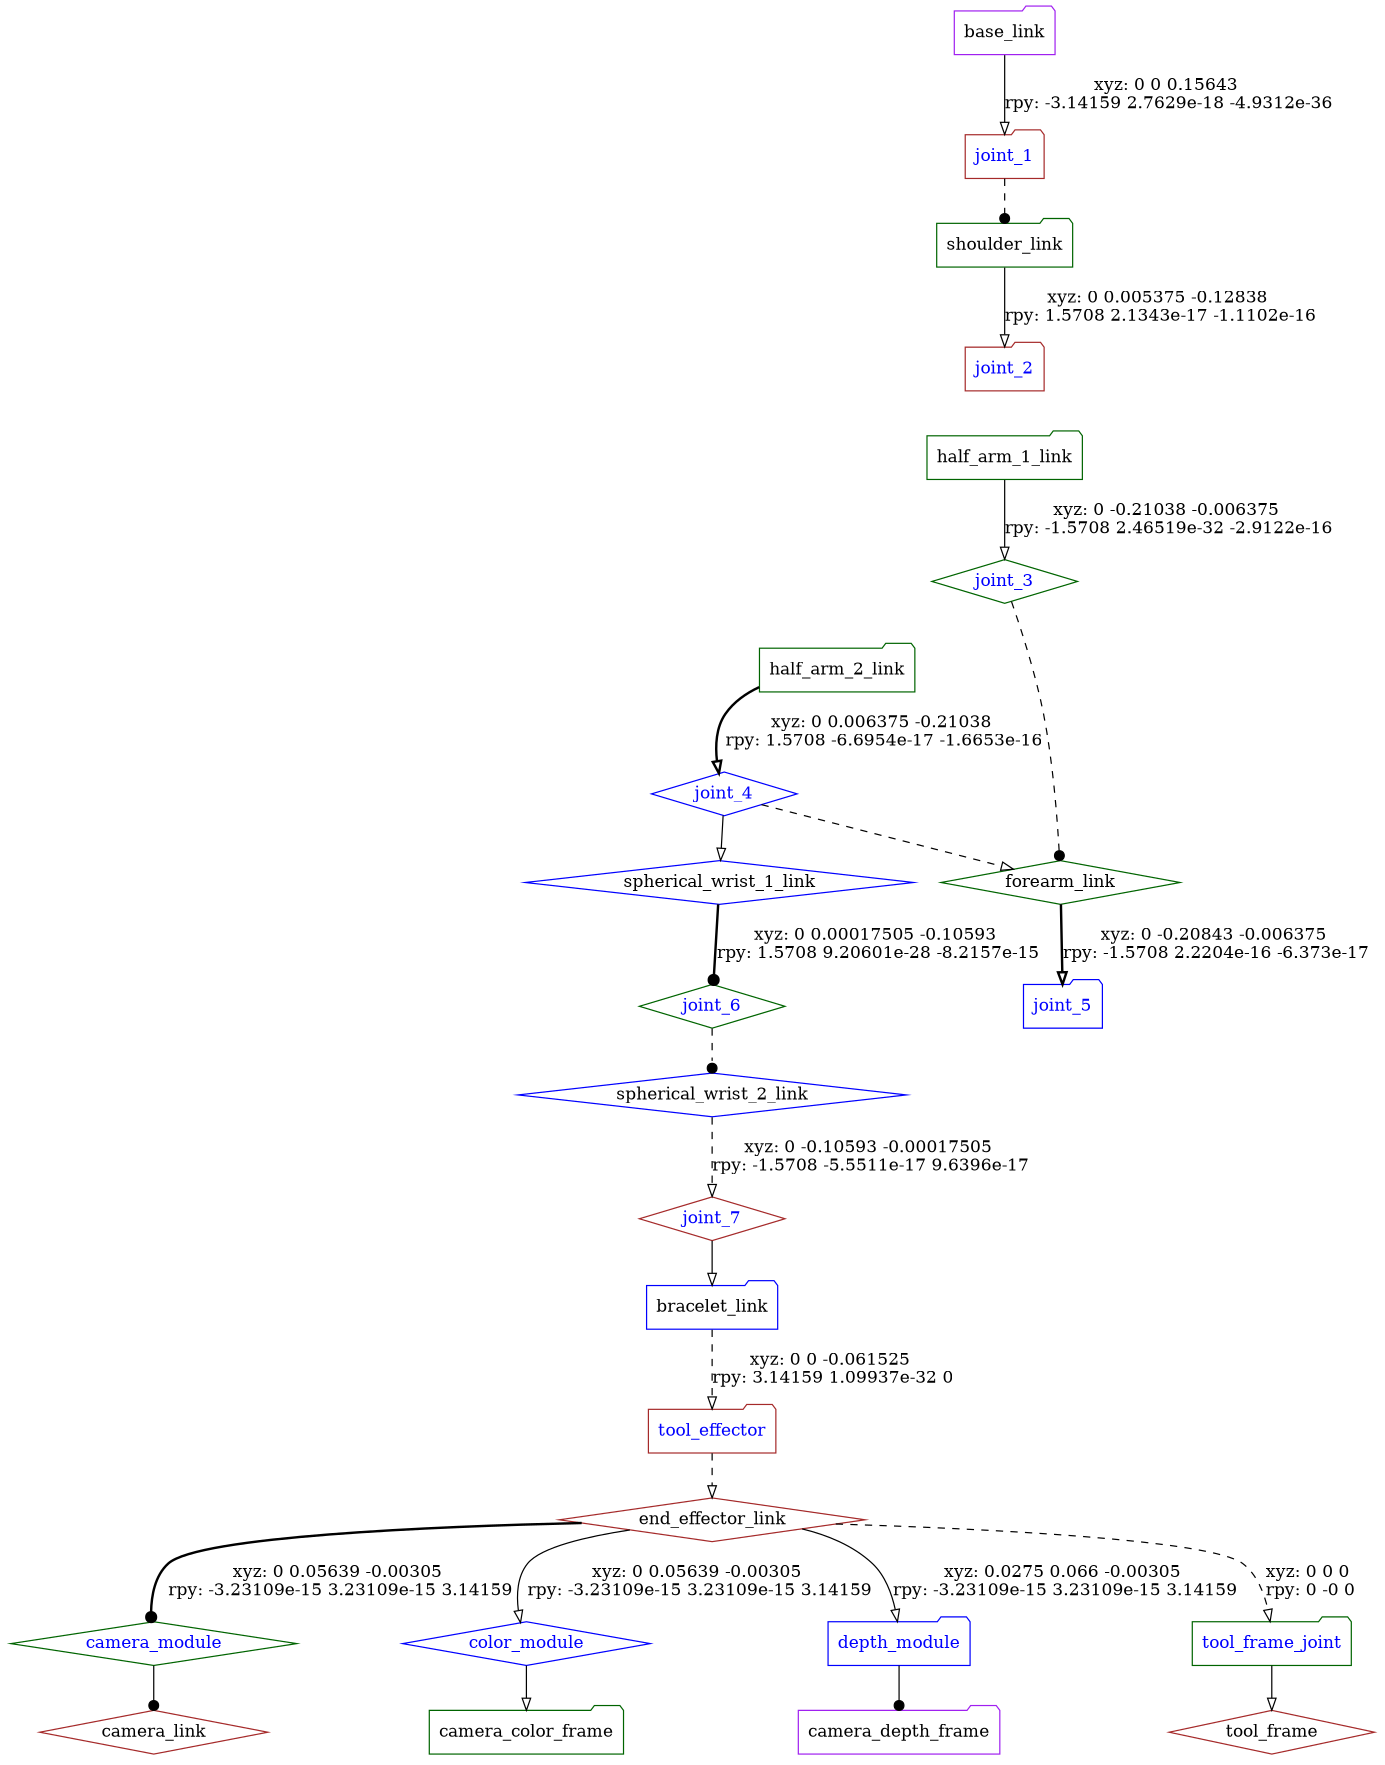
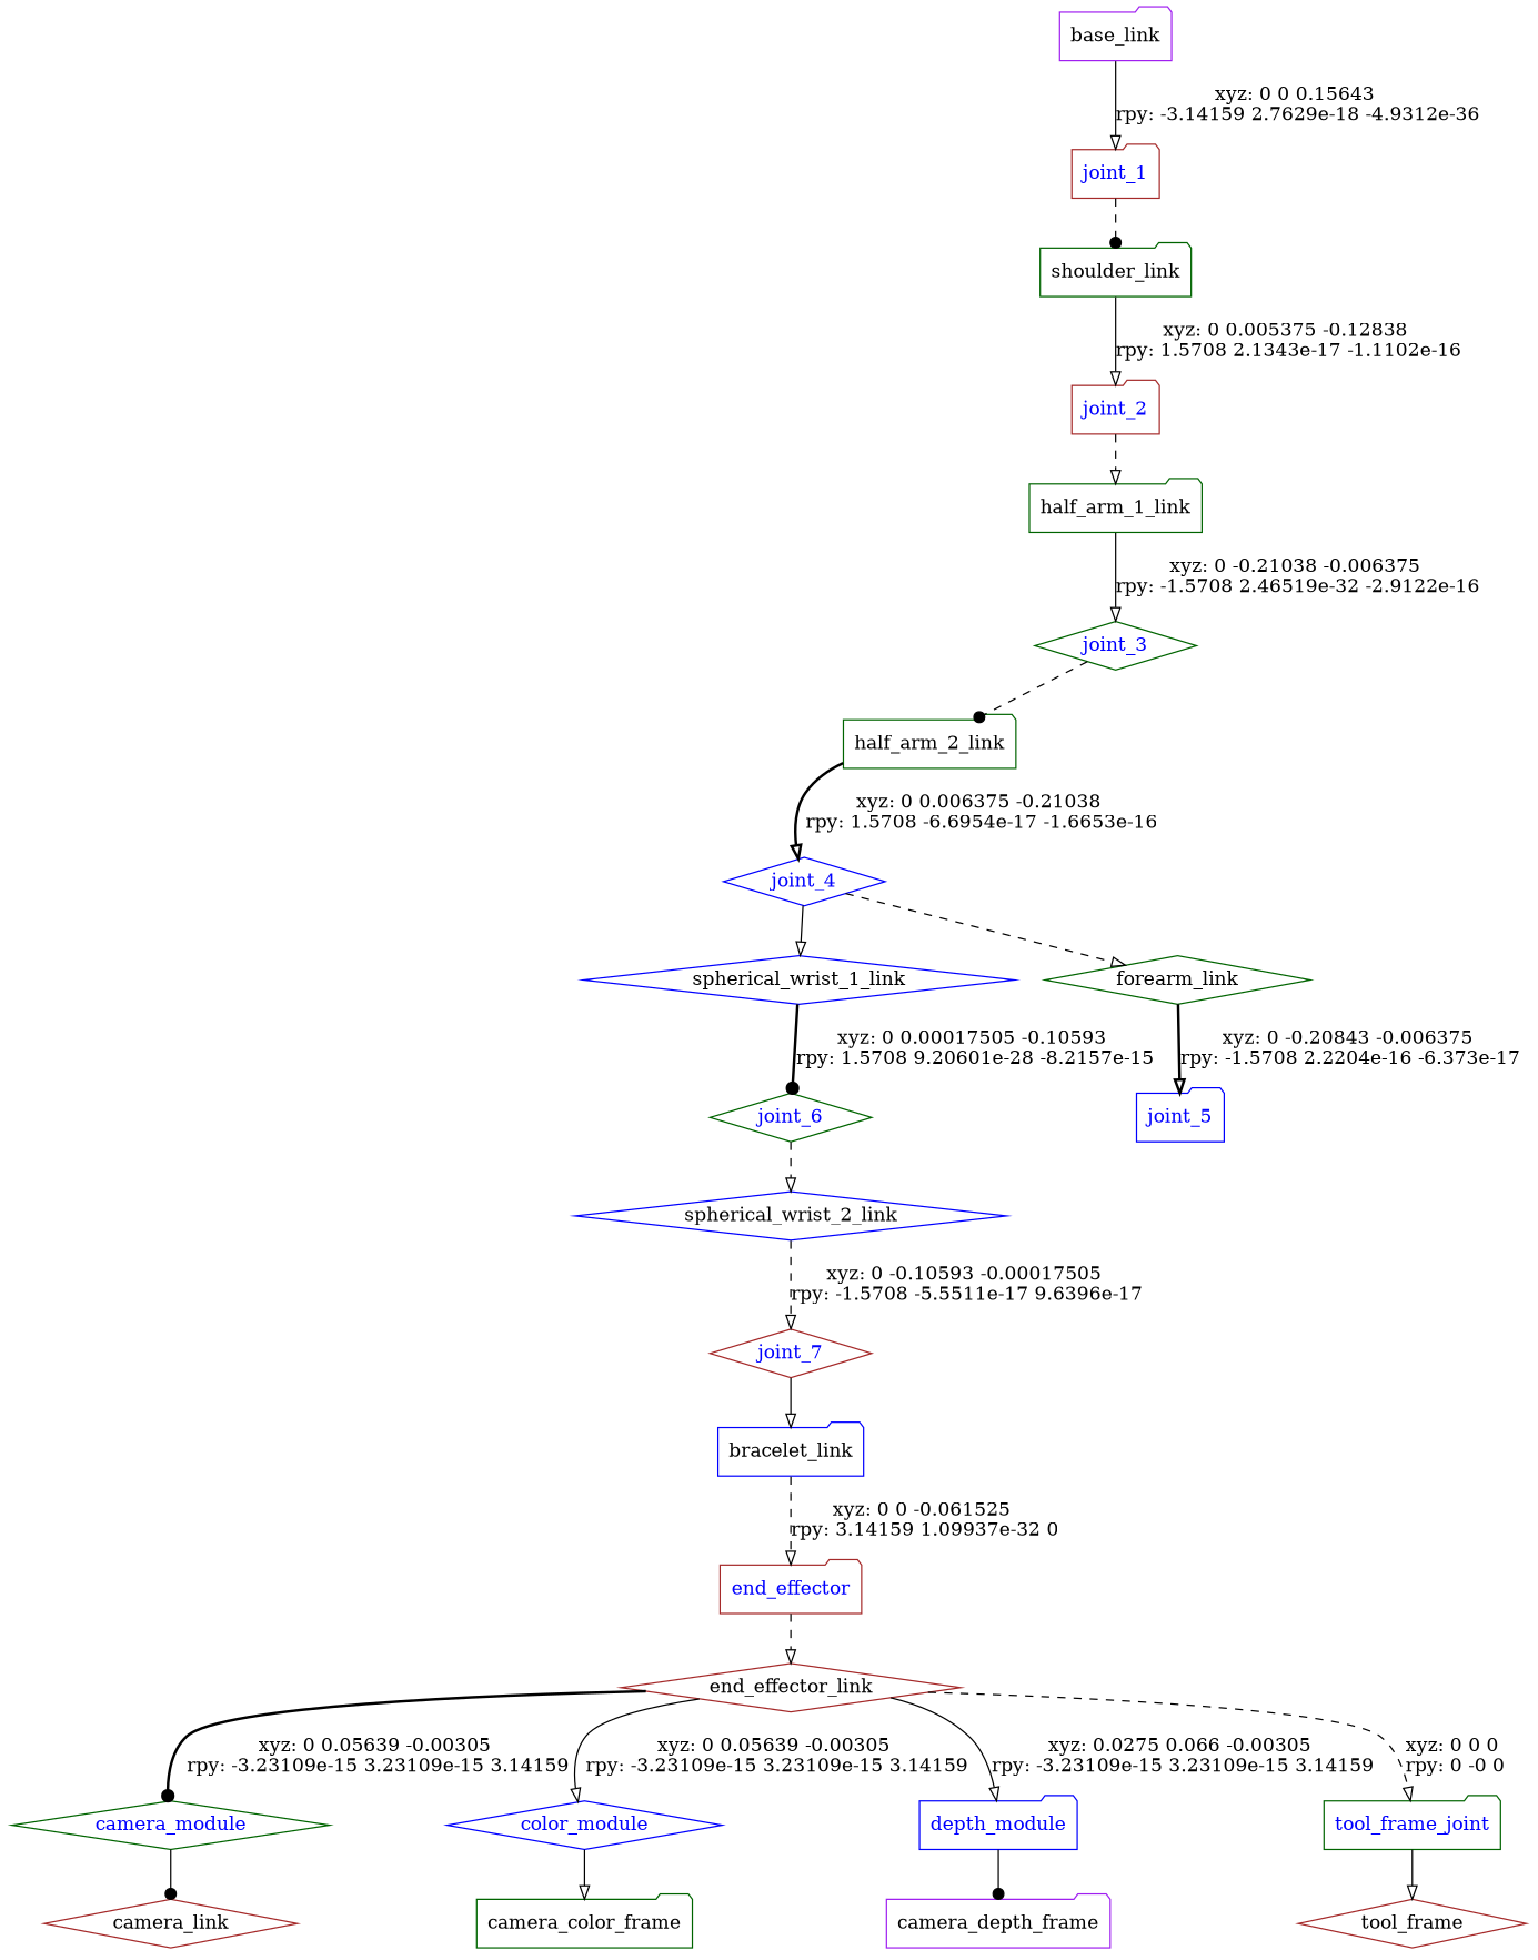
  digraph {
    node [color=darkgreen shape=folder]
    edge [arrowhead=onormal style=solid]
    n1 [color=purple label=base_link]
    joint_1 [color=brown fontcolor=blue]
    n3 [label=shoulder_link]
    joint_2 [color=brown fontcolor=blue]
    n5 [label=half_arm_1_link]
    joint_3 [fontcolor=blue shape=diamond]
    n7 [label=half_arm_2_link]
    joint_4 [color=blue fontcolor=blue shape=diamond]
    n9 [label=forearm_link shape=diamond]
    n10 [color=blue label=spherical_wrist_1_link shape=diamond]
    joint_5 [color=blue fontcolor=blue]
    joint_6 [fontcolor=blue shape=diamond]
    n13 [color=blue label=spherical_wrist_2_link shape=diamond]
    joint_7 [color=brown fontcolor=blue shape=diamond]
    n15 [color=blue label=bracelet_link]
-   end_effector [color=brown fontcolor=blue label=tool_effector]
+   end_effector [color=brown fontcolor=blue]
    n17 [color=brown label=end_effector_link shape=diamond]
    camera_module [fontcolor=blue shape=diamond]
    color_module [color=blue fontcolor=blue shape=diamond]
    depth_module [color=blue fontcolor=blue]
    tool_frame_joint [fontcolor=blue]
    n22 [color=brown label=camera_link shape=diamond]
    n23 [label=camera_color_frame]
    n24 [color=purple label=camera_depth_frame]
    n25 [color=brown label=tool_frame shape=diamond]
    n1 -> joint_1 [label="xyz: 0 0 0.15643 \nrpy: -3.14159 2.7629e-18 -4.9312e-36"]
    joint_1 -> n3 [arrowhead=dot style=dashed]
    n3 -> joint_2 [label="xyz: 0 0.005375 -0.12838 \nrpy: 1.5708 2.1343e-17 -1.1102e-16"]
+   joint_2 -> n5 [style=dashed]
    n5 -> joint_3 [label="xyz: 0 -0.21038 -0.006375 \nrpy: -1.5708 2.46519e-32 -2.9122e-16"]
-   joint_3 -> n9 [arrowhead=dot style=dashed]
+   joint_3 -> n7 [arrowhead=dot style=dashed]
    n7 -> joint_4 [label="xyz: 0 0.006375 -0.21038 \nrpy: 1.5708 -6.6954e-17 -1.6653e-16" style=bold]
    joint_4 -> n9 [style=dashed]
    joint_4 -> n10
    n9 -> joint_5 [label="xyz: 0 -0.20843 -0.006375 \nrpy: -1.5708 2.2204e-16 -6.373e-17" style=bold]
    n10 -> joint_6 [arrowhead=dot label="xyz: 0 0.00017505 -0.10593 \nrpy: 1.5708 9.20601e-28 -8.2157e-15" style=bold]
-   joint_6 -> n13 [arrowhead=dot style=dashed]
+   joint_6 -> n13 [style=dashed]
    n13 -> joint_7 [label="xyz: 0 -0.10593 -0.00017505 \nrpy: -1.5708 -5.5511e-17 9.6396e-17" style=dashed]
    joint_7 -> n15
    n15 -> end_effector [label="xyz: 0 0 -0.061525 \nrpy: 3.14159 1.09937e-32 0" style=dashed]
    end_effector -> n17 [style=dashed]
    n17 -> camera_module [arrowhead=dot label="xyz: 0 0.05639 -0.00305 \nrpy: -3.23109e-15 3.23109e-15 3.14159" style=bold]
    n17 -> color_module [label="xyz: 0 0.05639 -0.00305 \nrpy: -3.23109e-15 3.23109e-15 3.14159"]
    n17 -> depth_module [label="xyz: 0.0275 0.066 -0.00305 \nrpy: -3.23109e-15 3.23109e-15 3.14159"]
    n17 -> tool_frame_joint [label="xyz: 0 0 0 \nrpy: 0 -0 0" style=dashed]
    camera_module -> n22 [arrowhead=dot]
    color_module -> n23
    depth_module -> n24 [arrowhead=dot]
    tool_frame_joint -> n25
  }
